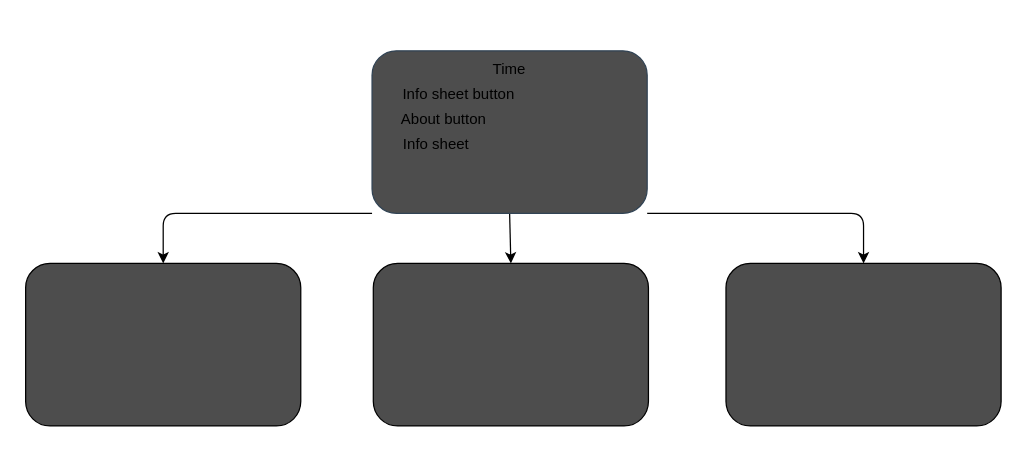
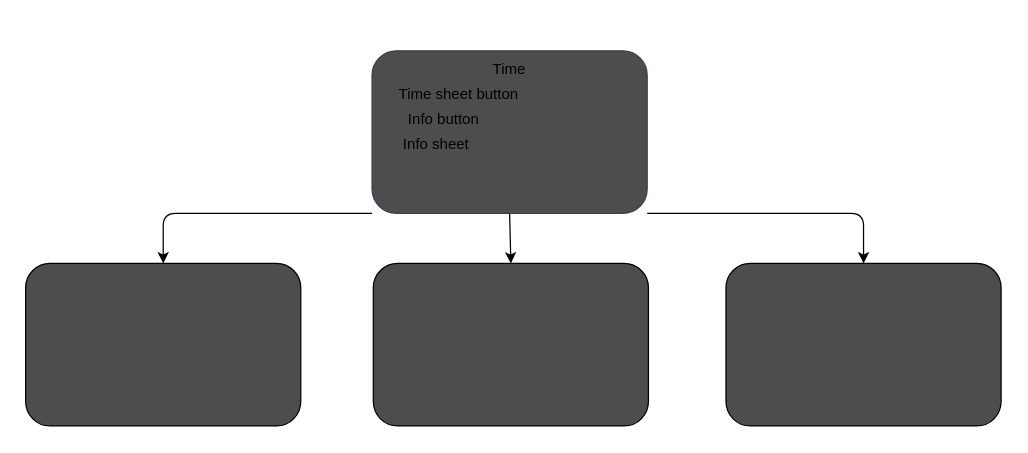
  <mxCell id="0" />
  <mxCell id="1" parent="0" />
  <mxCell id="2" style="edgeStyle=none;html=1;exitX=0.5;exitY=1;exitDx=0;exitDy=0;entryX=0.5;entryY=0;entryDx=0;entryDy=0;" edge="1" parent="1" source="5" target="11"><mxGeometry relative="1" as="geometry" /></mxCell>
  <mxCell id="3" style="edgeStyle=none;html=1;exitX=0;exitY=1;exitDx=0;exitDy=0;entryX=0.5;entryY=0;entryDx=0;entryDy=0;" edge="1" parent="1" source="5" target="6"><mxGeometry relative="1" as="geometry"><Array as="points"><mxPoint x="130" y="170" /></Array></mxGeometry></mxCell>
  <mxCell id="4" style="edgeStyle=none;html=1;exitX=1;exitY=1;exitDx=0;exitDy=0;entryX=0.5;entryY=0;entryDx=0;entryDy=0;" edge="1" parent="1" source="5" target="12"><mxGeometry relative="1" as="geometry"><Array as="points"><mxPoint x="690" y="170" /></Array></mxGeometry></mxCell>
  <mxCell id="5" value="" style="rounded=1;whiteSpace=wrap;html=1;fillColor=#4D4D4D;fontColor=#ffffff;strokeColor=#314354;" vertex="1" parent="1"><mxGeometry x="297" y="40" width="220" height="130" as="geometry" /></mxCell>
  <mxCell id="6" value="" style="rounded=1;whiteSpace=wrap;html=1;fillColor=#4D4D4D;" vertex="1" parent="1"><mxGeometry x="20" y="210" width="220" height="130" as="geometry" /></mxCell>
  <mxCell id="7" value="Time" style="text;html=1;strokeColor=none;fillColor=none;align=center;verticalAlign=middle;whiteSpace=wrap;rounded=0;" vertex="1" parent="1"><mxGeometry x="332" y="20" width="150" height="70" as="geometry" /></mxCell>
- <mxCell id="8" value="Info sheet button" style="text;html=1;strokeColor=none;fillColor=none;align=center;verticalAlign=middle;whiteSpace=wrap;rounded=0;" vertex="1" parent="1"><mxGeometry x="310" y="60" width="113" height="30" as="geometry" /></mxCell>
- <mxCell id="9" value="About button" style="text;html=1;strokeColor=none;fillColor=none;align=center;verticalAlign=middle;whiteSpace=wrap;rounded=0;" vertex="1" parent="1"><mxGeometry x="298" y="80" width="113" height="30" as="geometry" /></mxCell>
+ <mxCell id="8" value="Time sheet button" style="text;html=1;strokeColor=none;fillColor=none;align=center;verticalAlign=middle;whiteSpace=wrap;rounded=0;" vertex="1" parent="1"><mxGeometry x="310" y="60" width="113" height="30" as="geometry" /></mxCell>
+ <mxCell id="9" value="Info button" style="text;html=1;strokeColor=none;fillColor=none;align=center;verticalAlign=middle;whiteSpace=wrap;rounded=0;" vertex="1" parent="1"><mxGeometry x="298" y="80" width="113" height="30" as="geometry" /></mxCell>
  <mxCell id="10" value="Info sheet" style="text;html=1;strokeColor=none;fillColor=none;align=center;verticalAlign=middle;whiteSpace=wrap;rounded=0;" vertex="1" parent="1"><mxGeometry x="292" y="100" width="113" height="30" as="geometry" /></mxCell>
  <mxCell id="11" value="" style="rounded=1;whiteSpace=wrap;html=1;fillColor=#4D4D4D;" vertex="1" parent="1"><mxGeometry x="298" y="210" width="220" height="130" as="geometry" /></mxCell>
  <mxCell id="12" value="" style="rounded=1;whiteSpace=wrap;html=1;fillColor=#4D4D4D;" vertex="1" parent="1"><mxGeometry x="580" y="210" width="220" height="130" as="geometry" /></mxCell>
